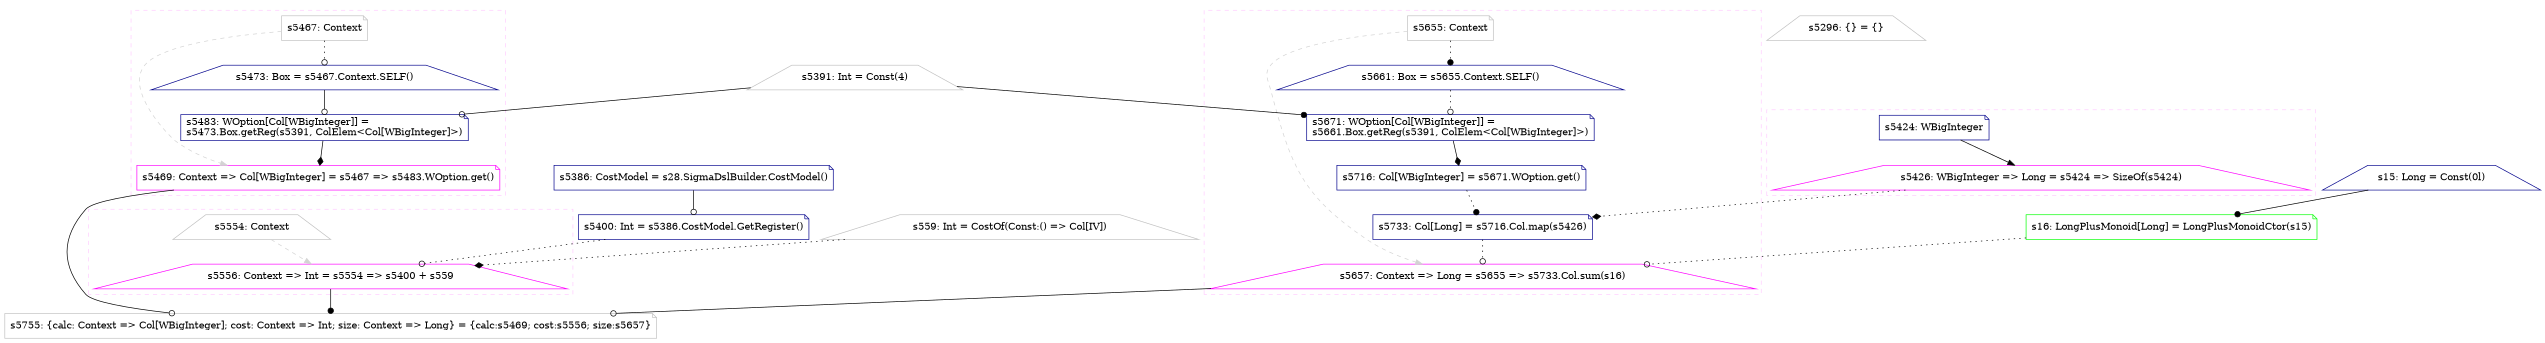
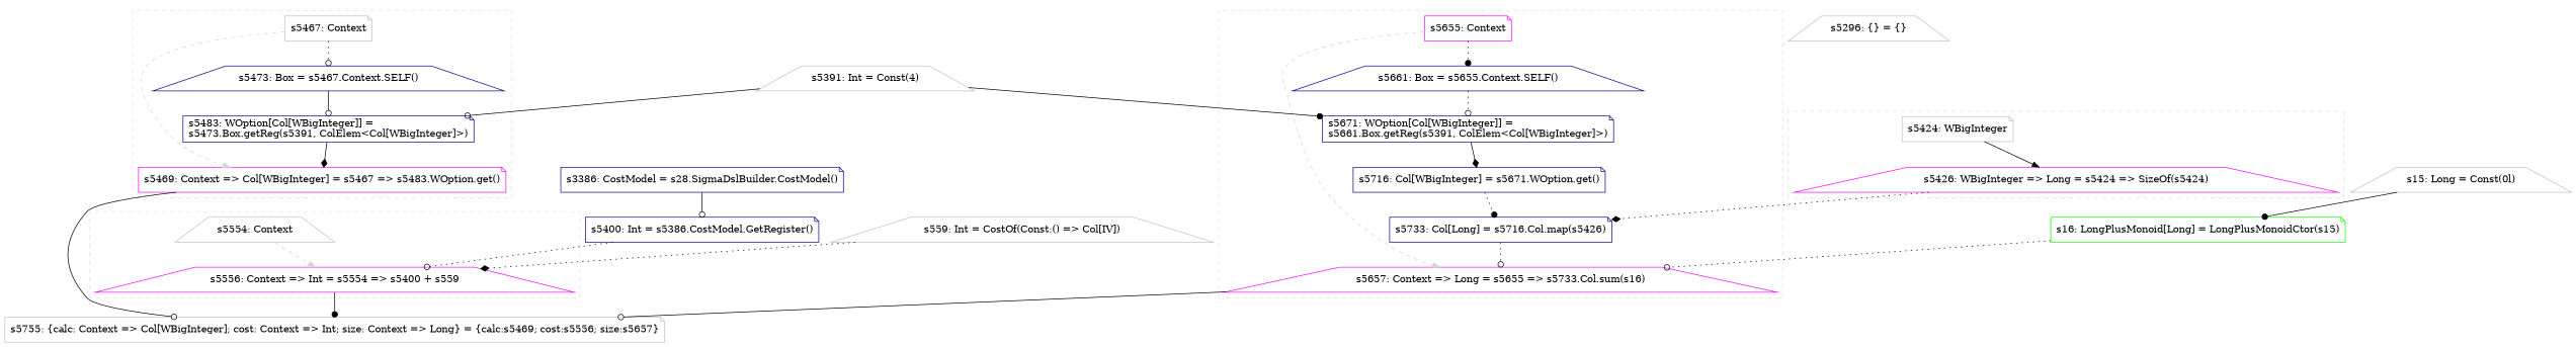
  digraph {
    concentrate=true
    node [color=gray fillcolor=white shape=note style=filled]
    edge [style=solid arrowhead=odot]
    n1 [label="s5467: Context"]
    n2 [color=magenta label="s5469: Context => Col[WBigInteger] = s5467 => s5483.WOption.get()"]
    n3 [color=darkblue label="s5473: Box = s5467.Context.SELF()" shape=trapezium]
    n4 [color=darkblue label="s5483: WOption[Col[WBigInteger]] =\ls5473.Box.getReg(s5391, ColElem<Col[WBigInteger]>)\l"]
    n5 [label="s5554: Context" shape=trapezium]
    n6 [color=magenta label="s5556: Context => Int = s5554 => s5400 + s559" shape=trapezium]
-   n7 [color=darkblue label="s5424: WBigInteger"]
+   n7 [label="s5424: WBigInteger"]
    n8 [color=magenta label="s5426: WBigInteger => Long = s5424 => SizeOf(s5424)" shape=trapezium]
-   n9 [label="s5655: Context"]
+   n9 [color=magenta label="s5655: Context"]
    n10 [color=magenta label="s5657: Context => Long = s5655 => s5733.Col.sum(s16)" shape=trapezium]
    n11 [color=darkblue label="s5661: Box = s5655.Context.SELF()" shape=trapezium]
    n12 [color=darkblue label="s5671: WOption[Col[WBigInteger]] =\ls5661.Box.getReg(s5391, ColElem<Col[WBigInteger]>)\l"]
    n13 [color=darkblue label="s5716: Col[WBigInteger] = s5671.WOption.get()"]
    n14 [color=darkblue label="s5733: Col[Long] = s5716.Col.map(s5426)"]
    n15 [label="s5755: {calc: Context => Col[WBigInteger]; cost: Context => Int; size: Context => Long} = {calc:s5469; cost:s5556; size:s5657}"]
    n16 [label="s5391: Int = Const(4)" shape=trapezium]
-   n17 [color=darkblue label="s5386: CostModel = s28.SigmaDslBuilder.CostModel()"]
+   n17 [color=darkblue label="s3386: CostModel = s28.SigmaDslBuilder.CostModel()"]
    n18 [color=darkblue label="s5400: Int = s5386.CostModel.GetRegister()"]
    n19 [label="s559: Int = CostOf(Const:() => Col[IV])" shape=trapezium]
-   n20 [color=darkblue label="s15: Long = Const(0l)" shape=trapezium]
+   n20 [label="s15: Long = Const(0l)" shape=trapezium]
    n21 [color=green label="s16: LongPlusMonoid[Long] = LongPlusMonoidCtor(s15)"]
    n22 [label="s5296: {} = {}" shape=trapezium]
    subgraph cluster_1 {
      color="#FFCCFF"
      style=dashed
      n3
      n4
      subgraph sub_2 {
        color="#FFCCFF"
        rank=source
        style=dashed
        n1
      }
      subgraph sub_3 {
        color="#FFCCFF"
        rank=sink
        style=dashed
        n2
      }
    }
    subgraph cluster_4 {
      color="#FFCCFF"
      style=dashed
      subgraph sub_5 {
        color="#FFCCFF"
        rank=source
        style=dashed
        n5
      }
      subgraph sub_6 {
        color="#FFCCFF"
        rank=sink
        style=dashed
        n6
      }
    }
    subgraph cluster_7 {
      color="#FFCCFF"
      style=dashed
      subgraph sub_8 {
        color="#FFCCFF"
        rank=source
        style=dashed
        n7
      }
      subgraph sub_9 {
        color="#FFCCFF"
        rank=sink
        style=dashed
        n8
      }
    }
    subgraph cluster_10 {
      color="#FFCCFF"
      style=dashed
      n11
      n12
      n13
      n14
      subgraph sub_11 {
        color="#FFCCFF"
        rank=source
        style=dashed
        n9
      }
      subgraph sub_12 {
        color="#FFCCFF"
        rank=sink
        style=dashed
        n10
      }
    }
    n1 -> n2 [color=lightgray style=dashed weight=0 arrowhead=""]
    n1 -> n3 [style=dotted]
    n2 -> n15
    n3 -> n4
    n4 -> n2 [arrowhead=diamond]
    n5 -> n6 [color=lightgray style=dashed weight=0 arrowhead=""]
    n6 -> n15 [arrowhead=dot]
    n7 -> n8 [color=lightgray style=dashed weight=0 arrowhead=""]
    n7 -> n8 [arrowhead=""]
    n8 -> n14 [arrowhead=diamond style=dotted]
    n9 -> n10 [color=lightgray style=dashed weight=0 arrowhead=""]
    n9 -> n11 [arrowhead=dot style=dotted]
    n10 -> n15
    n11 -> n12 [style=dotted]
    n12 -> n13 [arrowhead=diamond]
    n13 -> n14 [arrowhead=dot style=dotted]
    n14 -> n10 [style=dotted]
    n16 -> n4
    n16 -> n12 [arrowhead=dot]
    n17 -> n18
    n18 -> n6 [style=dotted]
    n19 -> n6 [arrowhead=diamond style=dotted]
    n20 -> n21 [arrowhead=dot]
    n21 -> n10 [style=dotted]
  }
